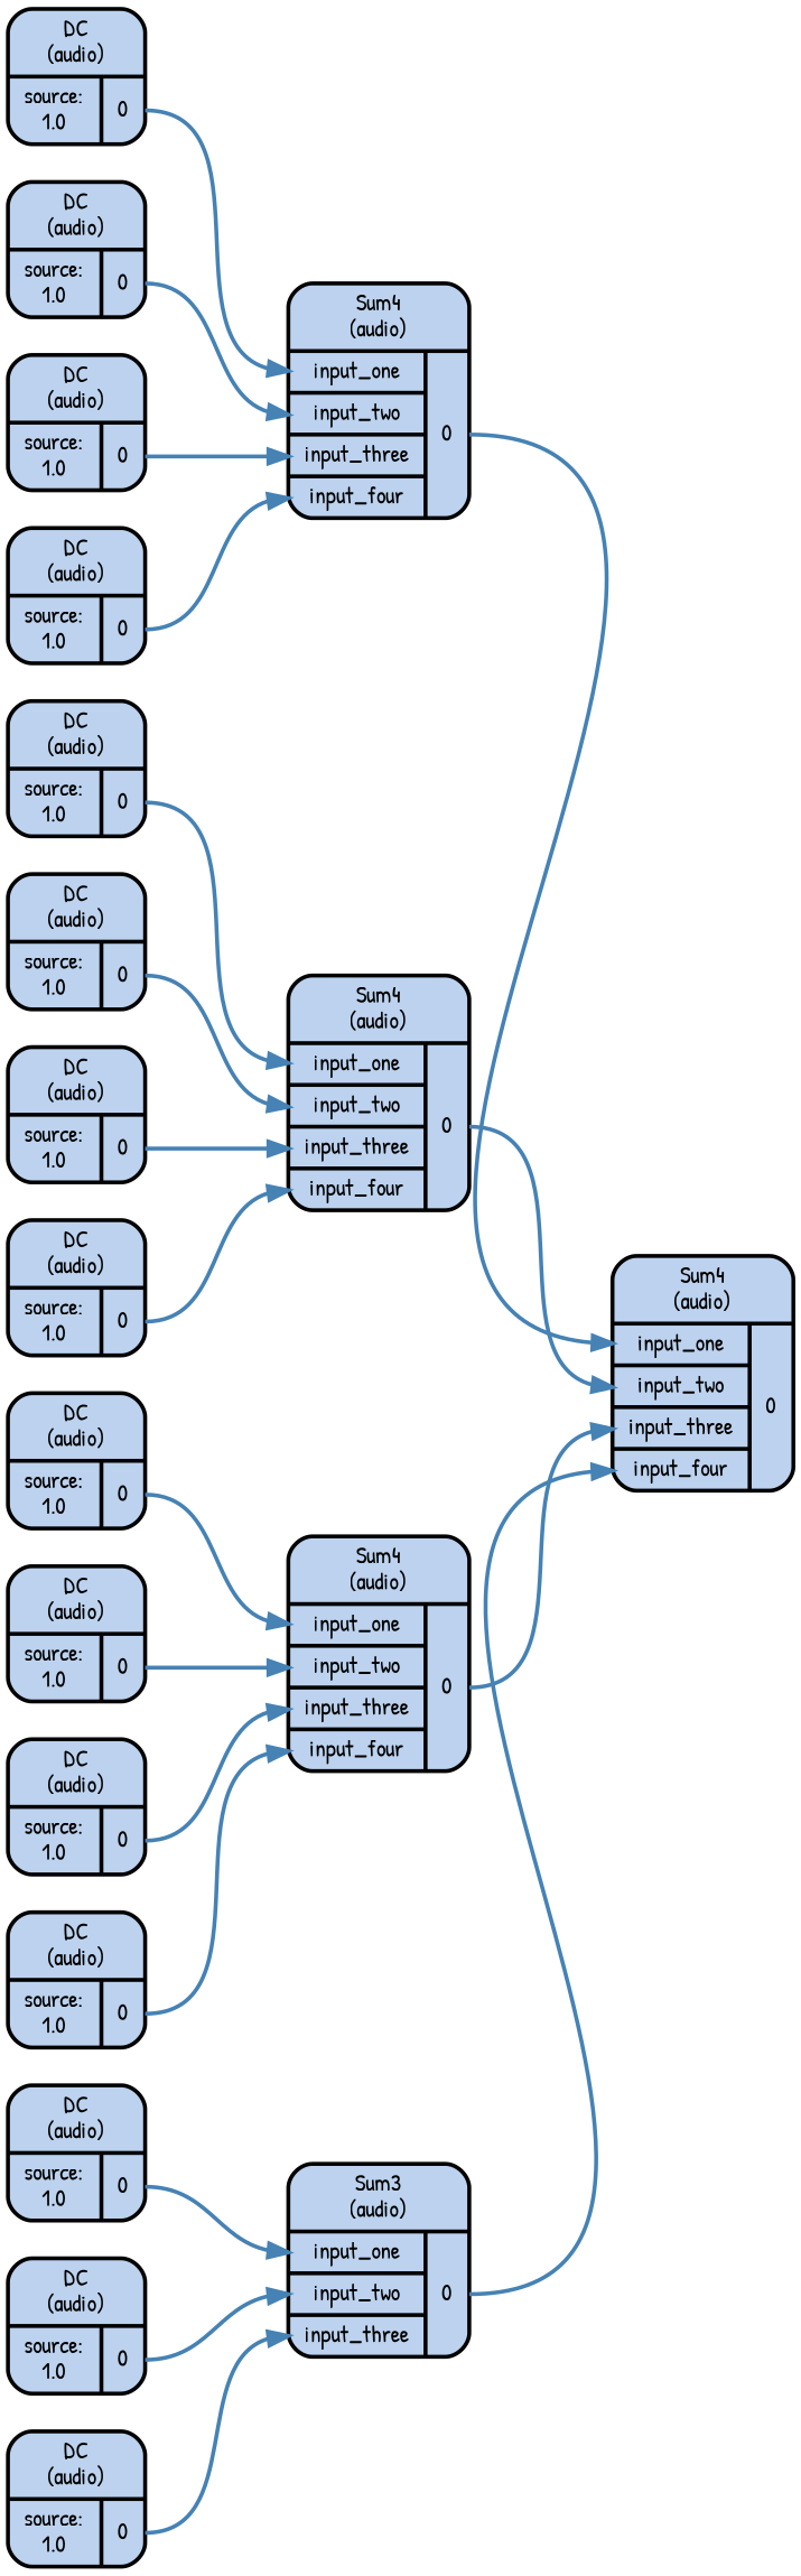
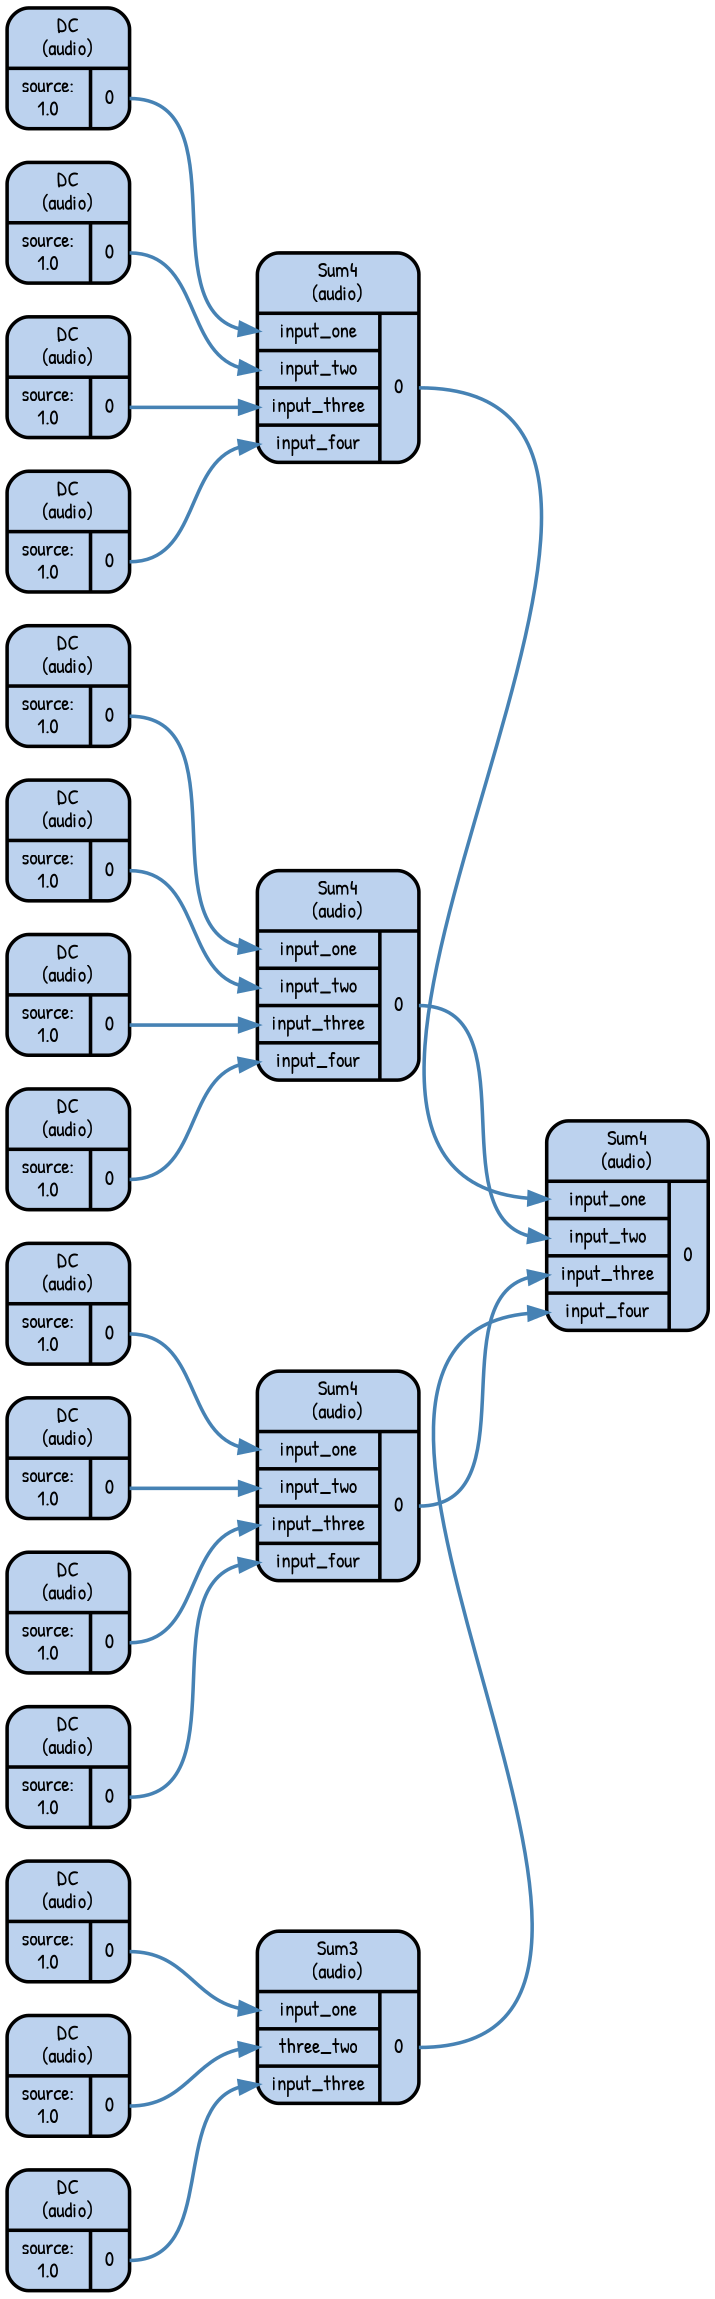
  digraph {
    color=lightslategrey
    fontname="Patrick Hand"
    penwidth=2
    rankdir=LR
    ranksep=1
    splines=spline
    style="dotted, rounded"
    node [fillcolor=lightsteelblue2 fontname="Patrick Hand" fontsize=12 penwidth=2 shape=Mrecord style="filled, rounded"]
    edge [color=steelblue headport="f_1_0_0:w" penwidth=2 tailport="f_1_1_0:e" fontname="Patrick Hand"]
    n1 [label="<f_0> DC\n(audio) | { { <f_1_0_0> source:\n1.0 } | { <f_1_1_0> 0 } }"]
    n2 [label="<f_0> Sum4\n(audio) | { { <f_1_0_0> input_one | <f_1_0_1> input_two | <f_1_0_2> input_three | <f_1_0_3> input_four } | { <f_1_1_0> 0 } }"]
    n3 [label="<f_0> DC\n(audio) | { { <f_1_0_0> source:\n1.0 } | { <f_1_1_0> 0 } }"]
    n4 [label="<f_0> DC\n(audio) | { { <f_1_0_0> source:\n1.0 } | { <f_1_1_0> 0 } }"]
    n5 [label="<f_0> DC\n(audio) | { { <f_1_0_0> source:\n1.0 } | { <f_1_1_0> 0 } }"]
    n6 [label="<f_0> Sum4\n(audio) | { { <f_1_0_0> input_one | <f_1_0_1> input_two | <f_1_0_2> input_three | <f_1_0_3> input_four } | { <f_1_1_0> 0 } }"]
    n7 [label="<f_0> DC\n(audio) | { { <f_1_0_0> source:\n1.0 } | { <f_1_1_0> 0 } }"]
    n8 [label="<f_0> Sum4\n(audio) | { { <f_1_0_0> input_one | <f_1_0_1> input_two | <f_1_0_2> input_three | <f_1_0_3> input_four } | { <f_1_1_0> 0 } }"]
    n9 [label="<f_0> DC\n(audio) | { { <f_1_0_0> source:\n1.0 } | { <f_1_1_0> 0 } }"]
    n10 [label="<f_0> DC\n(audio) | { { <f_1_0_0> source:\n1.0 } | { <f_1_1_0> 0 } }"]
    n11 [label="<f_0> DC\n(audio) | { { <f_1_0_0> source:\n1.0 } | { <f_1_1_0> 0 } }"]
    n12 [label="<f_0> DC\n(audio) | { { <f_1_0_0> source:\n1.0 } | { <f_1_1_0> 0 } }"]
    n13 [label="<f_0> Sum4\n(audio) | { { <f_1_0_0> input_one | <f_1_0_1> input_two | <f_1_0_2> input_three | <f_1_0_3> input_four } | { <f_1_1_0> 0 } }"]
    n14 [label="<f_0> DC\n(audio) | { { <f_1_0_0> source:\n1.0 } | { <f_1_1_0> 0 } }"]
    n15 [label="<f_0> DC\n(audio) | { { <f_1_0_0> source:\n1.0 } | { <f_1_1_0> 0 } }"]
    n16 [label="<f_0> DC\n(audio) | { { <f_1_0_0> source:\n1.0 } | { <f_1_1_0> 0 } }"]
    n17 [label="<f_0> DC\n(audio) | { { <f_1_0_0> source:\n1.0 } | { <f_1_1_0> 0 } }"]
-   n18 [label="<f_0> Sum3\n(audio) | { { <f_1_0_0> input_one | <f_1_0_1> input_two | <f_1_0_2> input_three } | { <f_1_1_0> 0 } }"]
+   n18 [label="<f_0> Sum3\n(audio) | { { <f_1_0_0> input_one | <f_1_0_1> three_two | <f_1_0_2> input_three } | { <f_1_1_0> 0 } }"]
    n19 [label="<f_0> DC\n(audio) | { { <f_1_0_0> source:\n1.0 } | { <f_1_1_0> 0 } }"]
    n20 [label="<f_0> DC\n(audio) | { { <f_1_0_0> source:\n1.0 } | { <f_1_1_0> 0 } }"]
    n1 -> n2
    n2 -> n6
    n3 -> n2 [headport="f_1_0_1:w"]
    n4 -> n2 [headport="f_1_0_2:w"]
    n5 -> n2 [headport="f_1_0_3:w"]
    n7 -> n8
    n8 -> n6 [headport="f_1_0_1:w"]
    n9 -> n8 [headport="f_1_0_1:w"]
    n10 -> n8 [headport="f_1_0_2:w"]
    n11 -> n8 [headport="f_1_0_3:w"]
    n12 -> n13
    n13 -> n6 [headport="f_1_0_2:w"]
    n14 -> n13 [headport="f_1_0_1:w"]
    n15 -> n13 [headport="f_1_0_2:w"]
    n16 -> n13 [headport="f_1_0_3:w"]
    n17 -> n18
    n18 -> n6 [headport="f_1_0_3:w"]
    n19 -> n18 [headport="f_1_0_1:w"]
    n20 -> n18 [headport="f_1_0_2:w"]
  }
